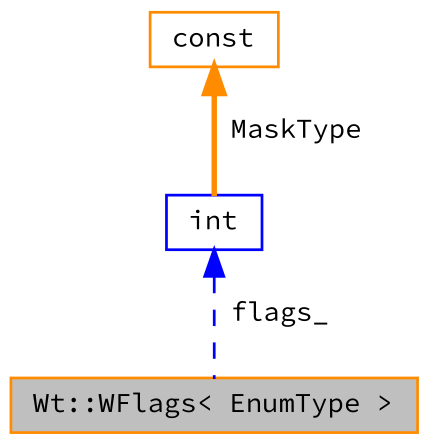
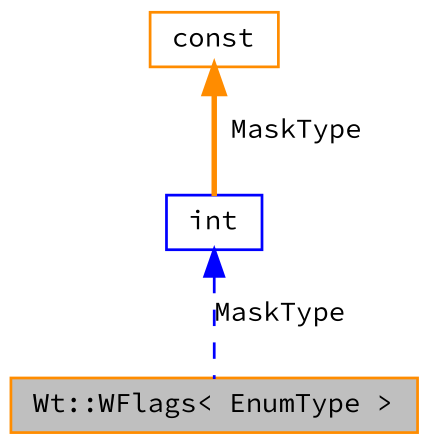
  digraph {
    fontname="Source Code Pro"
    node [color=darkorange fillcolor=white fontname="Source Code Pro" fontsize=10 shape=record style=filled]
    edge [dir=back fontname="Source Code Pro" fontsize=10 labelfontname=Helvetica labelfontsize=10]
    n1 [fillcolor=grey75 fontcolor=black height=0.2 label="Wt::WFlags\< EnumType \>" width=0.4]
    n2 [color=blue height=0.2 label=int width=0.4]
    n3 [height=0.2 label=const width=0.4]
-   n2 -> n1 [color=blue label=" flags_" style=dashed]
+   n2 -> n1 [color=blue label=" MaskType" style=dashed]
    n3 -> n2 [color=darkorange label=" MaskType" style=bold]
  }
